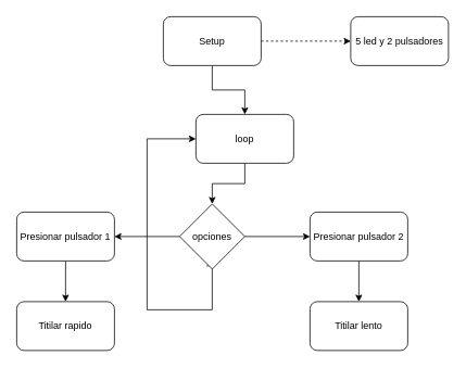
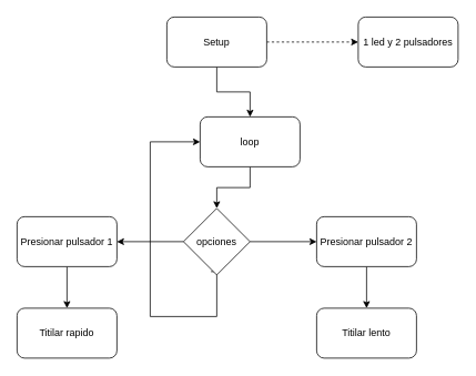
  <mxCell id="0" />
  <mxCell id="1" parent="0" />
  <mxCell id="2" style="edgeStyle=orthogonalEdgeStyle;rounded=0;orthogonalLoop=1;jettySize=auto;html=1;entryX=0;entryY=0.5;entryDx=0;entryDy=0;dashed=1;" edge="1" parent="1" source="4" target="5"><mxGeometry relative="1" as="geometry" /></mxCell>
  <mxCell id="3" style="edgeStyle=orthogonalEdgeStyle;rounded=0;orthogonalLoop=1;jettySize=auto;html=1;" edge="1" parent="1" source="4" target="7"><mxGeometry relative="1" as="geometry" /></mxCell>
  <mxCell id="4" value="Setup" style="rounded=1;whiteSpace=wrap;html=1;" vertex="1" parent="1"><mxGeometry x="200" y="20" width="120" height="60" as="geometry" /></mxCell>
- <mxCell id="5" value="5 led y 2 pulsadores" style="rounded=1;whiteSpace=wrap;html=1;" vertex="1" parent="1"><mxGeometry x="430" y="20" width="120" height="60" as="geometry" /></mxCell>
+ <mxCell id="5" value="1 led y 2 pulsadores" style="rounded=1;whiteSpace=wrap;html=1;" vertex="1" parent="1"><mxGeometry x="430" y="20" width="120" height="60" as="geometry" /></mxCell>
  <mxCell id="6" style="edgeStyle=orthogonalEdgeStyle;rounded=0;orthogonalLoop=1;jettySize=auto;html=1;entryX=0.5;entryY=0;entryDx=0;entryDy=0;" edge="1" parent="1" source="7" target="11"><mxGeometry relative="1" as="geometry" /></mxCell>
  <mxCell id="7" value="loop" style="rounded=1;whiteSpace=wrap;html=1;" vertex="1" parent="1"><mxGeometry x="240" y="140" width="120" height="60" as="geometry" /></mxCell>
  <mxCell id="8" style="edgeStyle=orthogonalEdgeStyle;rounded=0;orthogonalLoop=1;jettySize=auto;html=1;entryX=1;entryY=0.5;entryDx=0;entryDy=0;" edge="1" parent="1" source="11" target="13"><mxGeometry relative="1" as="geometry" /></mxCell>
  <mxCell id="9" style="edgeStyle=orthogonalEdgeStyle;rounded=0;orthogonalLoop=1;jettySize=auto;html=1;entryX=0;entryY=0.5;entryDx=0;entryDy=0;" edge="1" parent="1" source="11" target="15"><mxGeometry relative="1" as="geometry" /></mxCell>
  <mxCell id="10" style="edgeStyle=orthogonalEdgeStyle;rounded=0;orthogonalLoop=1;jettySize=auto;html=1;entryX=0;entryY=0.5;entryDx=0;entryDy=0;exitX=0.413;exitY=0.95;exitDx=0;exitDy=0;exitPerimeter=0;" edge="1" parent="1" source="11" target="7"><mxGeometry relative="1" as="geometry"><Array as="points"><mxPoint x="260" y="326" /><mxPoint x="260" y="380" /><mxPoint x="180" y="380" /><mxPoint x="180" y="170" /></Array></mxGeometry></mxCell>
  <mxCell id="11" value="opciones" style="rhombus;whiteSpace=wrap;html=1;" vertex="1" parent="1"><mxGeometry x="220" y="250" width="80" height="80" as="geometry" /></mxCell>
  <mxCell id="12" style="edgeStyle=orthogonalEdgeStyle;rounded=0;orthogonalLoop=1;jettySize=auto;html=1;entryX=0.5;entryY=0;entryDx=0;entryDy=0;" edge="1" parent="1" source="13" target="16"><mxGeometry relative="1" as="geometry" /></mxCell>
  <mxCell id="13" value="Presionar pulsador 1" style="rounded=1;whiteSpace=wrap;html=1;" vertex="1" parent="1"><mxGeometry x="20" y="260" width="120" height="60" as="geometry" /></mxCell>
  <mxCell id="14" style="edgeStyle=orthogonalEdgeStyle;rounded=0;orthogonalLoop=1;jettySize=auto;html=1;entryX=0.5;entryY=0;entryDx=0;entryDy=0;" edge="1" parent="1" source="15" target="17"><mxGeometry relative="1" as="geometry" /></mxCell>
  <mxCell id="15" value="Presionar pulsador 2" style="rounded=1;whiteSpace=wrap;html=1;" vertex="1" parent="1"><mxGeometry x="380" y="260" width="120" height="60" as="geometry" /></mxCell>
  <mxCell id="16" value="Titilar rapido" style="rounded=1;whiteSpace=wrap;html=1;" vertex="1" parent="1"><mxGeometry x="20" y="370" width="120" height="60" as="geometry" /></mxCell>
  <mxCell id="17" value="Titilar lento" style="rounded=1;whiteSpace=wrap;html=1;" vertex="1" parent="1"><mxGeometry x="380" y="370" width="120" height="60" as="geometry" /></mxCell>
